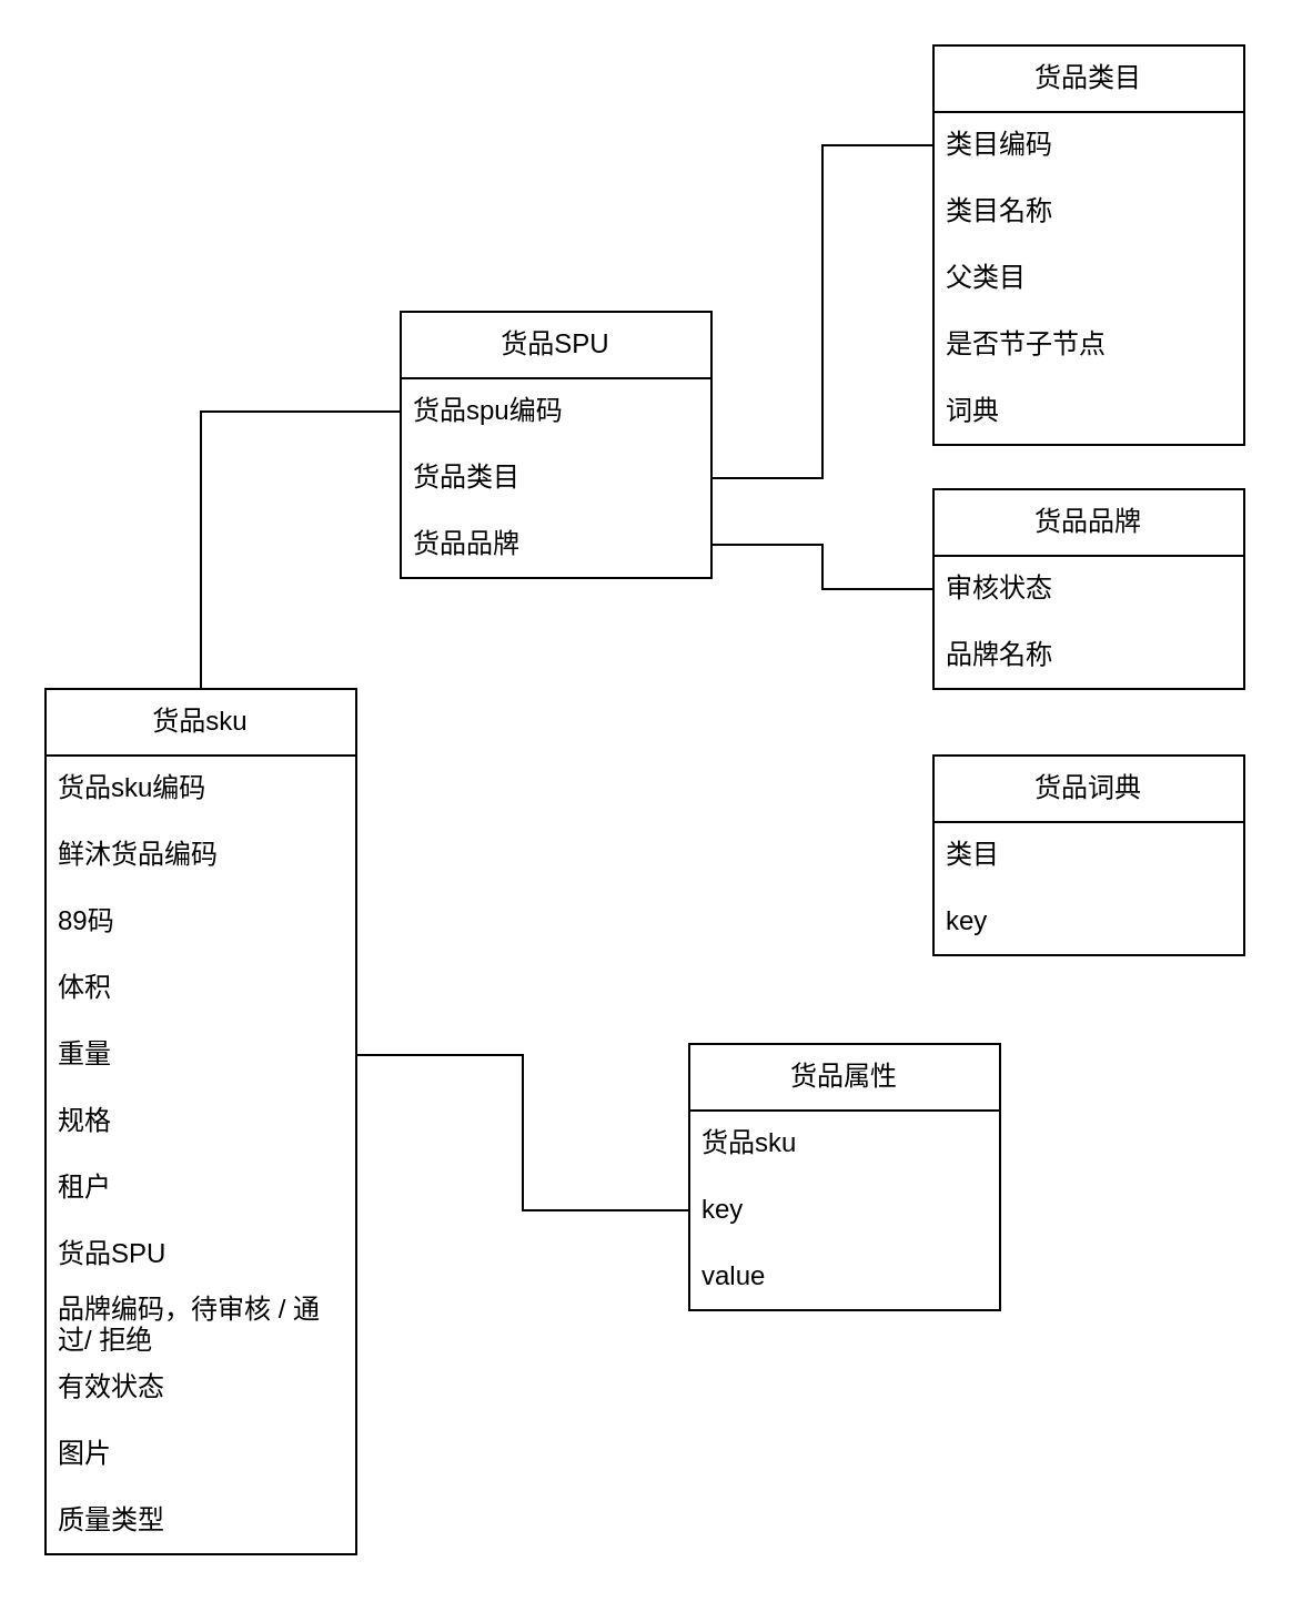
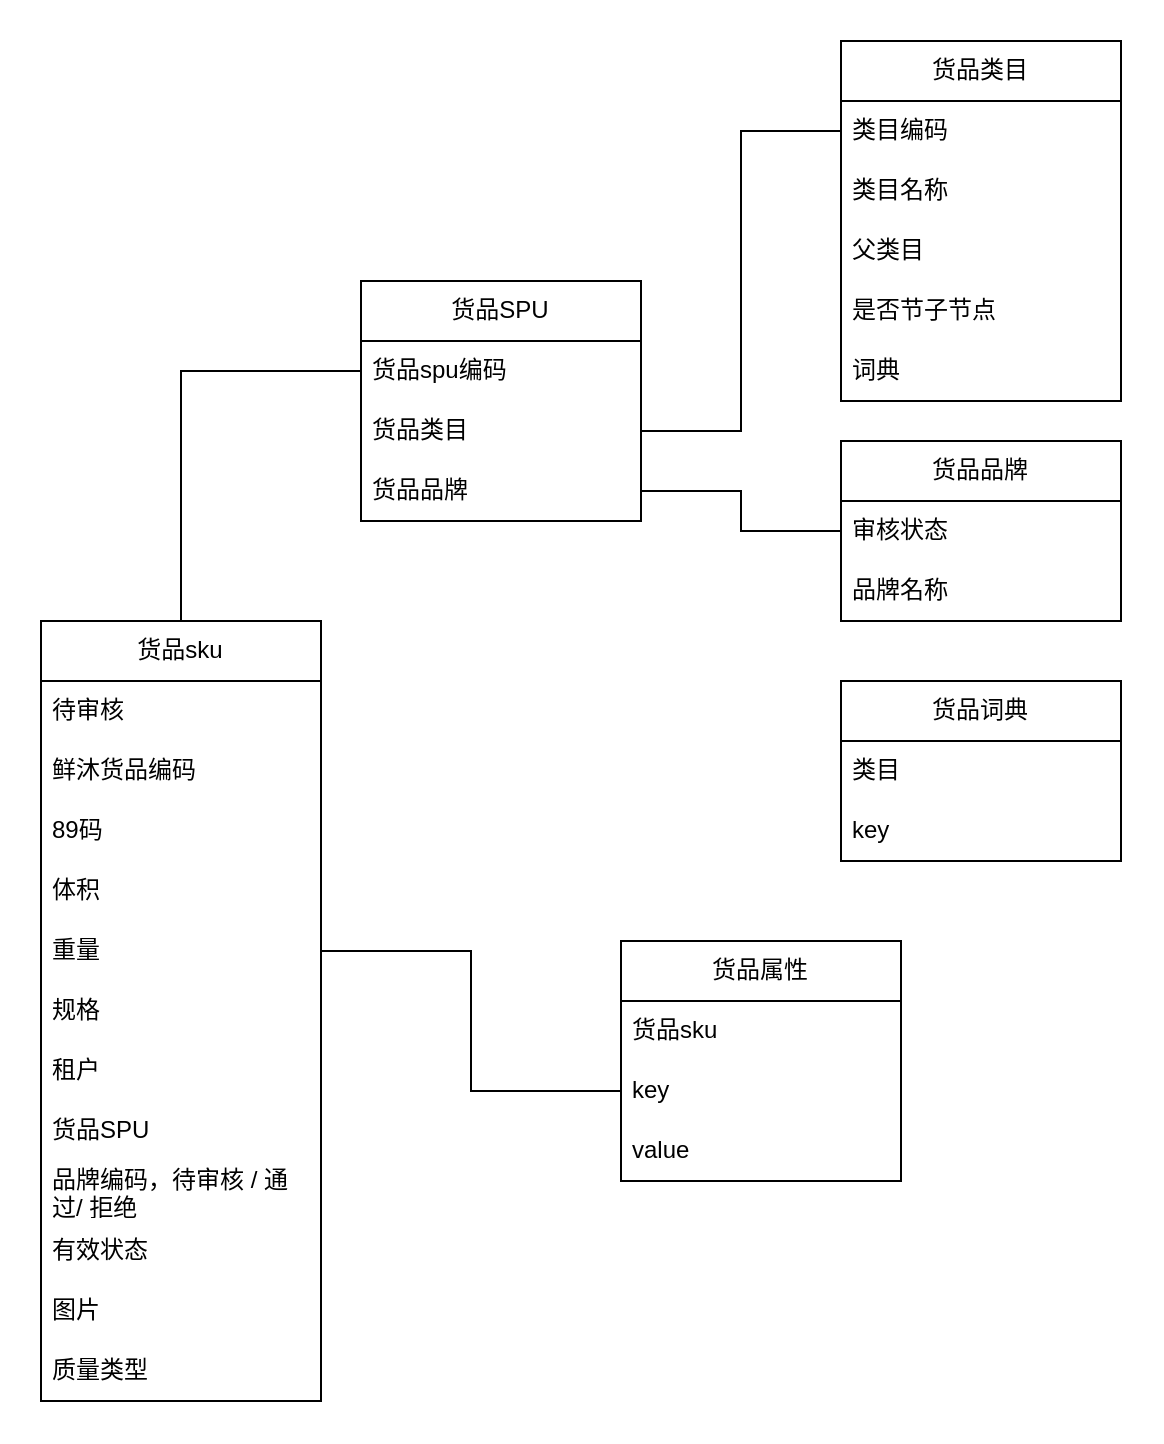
  <mxCell id="0" />
  <mxCell id="1" parent="0" />
  <mxCell id="2" value="货品sku" style="swimlane;fontStyle=0;childLayout=stackLayout;horizontal=1;startSize=30;horizontalStack=0;resizeParent=1;resizeParentMax=0;resizeLast=0;collapsible=1;marginBottom=0;whiteSpace=wrap;html=1;" vertex="1" parent="1"><mxGeometry x="20" y="310" width="140" height="390" as="geometry" /></mxCell>
- <mxCell id="3" value="货品sku编码" style="text;strokeColor=none;fillColor=none;align=left;verticalAlign=middle;spacingLeft=4;spacingRight=4;overflow=hidden;points=[[0,0.5],[1,0.5]];portConstraint=eastwest;rotatable=0;whiteSpace=wrap;html=1;" vertex="1" parent="2"><mxGeometry y="30" width="140" height="30" as="geometry" /></mxCell>
+ <mxCell id="3" value="待审核" style="text;strokeColor=none;fillColor=none;align=left;verticalAlign=middle;spacingLeft=4;spacingRight=4;overflow=hidden;points=[[0,0.5],[1,0.5]];portConstraint=eastwest;rotatable=0;whiteSpace=wrap;html=1;" vertex="1" parent="2"><mxGeometry y="30" width="140" height="30" as="geometry" /></mxCell>
  <mxCell id="4" value="鲜沐货品编码" style="text;strokeColor=none;fillColor=none;align=left;verticalAlign=middle;spacingLeft=4;spacingRight=4;overflow=hidden;points=[[0,0.5],[1,0.5]];portConstraint=eastwest;rotatable=0;whiteSpace=wrap;html=1;" vertex="1" parent="2"><mxGeometry y="60" width="140" height="30" as="geometry" /></mxCell>
  <mxCell id="5" value="89码" style="text;strokeColor=none;fillColor=none;align=left;verticalAlign=middle;spacingLeft=4;spacingRight=4;overflow=hidden;points=[[0,0.5],[1,0.5]];portConstraint=eastwest;rotatable=0;whiteSpace=wrap;html=1;" vertex="1" parent="2"><mxGeometry y="90" width="140" height="30" as="geometry" /></mxCell>
  <mxCell id="6" value="体积" style="text;strokeColor=none;fillColor=none;align=left;verticalAlign=middle;spacingLeft=4;spacingRight=4;overflow=hidden;points=[[0,0.5],[1,0.5]];portConstraint=eastwest;rotatable=0;whiteSpace=wrap;html=1;" vertex="1" parent="2"><mxGeometry y="120" width="140" height="30" as="geometry" /></mxCell>
  <mxCell id="7" value="重量" style="text;strokeColor=none;fillColor=none;align=left;verticalAlign=middle;spacingLeft=4;spacingRight=4;overflow=hidden;points=[[0,0.5],[1,0.5]];portConstraint=eastwest;rotatable=0;whiteSpace=wrap;html=1;" vertex="1" parent="2"><mxGeometry y="150" width="140" height="30" as="geometry" /></mxCell>
  <mxCell id="8" value="规格" style="text;strokeColor=none;fillColor=none;align=left;verticalAlign=middle;spacingLeft=4;spacingRight=4;overflow=hidden;points=[[0,0.5],[1,0.5]];portConstraint=eastwest;rotatable=0;whiteSpace=wrap;html=1;" vertex="1" parent="2"><mxGeometry y="180" width="140" height="30" as="geometry" /></mxCell>
  <mxCell id="9" value="租户" style="text;strokeColor=none;fillColor=none;align=left;verticalAlign=middle;spacingLeft=4;spacingRight=4;overflow=hidden;points=[[0,0.5],[1,0.5]];portConstraint=eastwest;rotatable=0;whiteSpace=wrap;html=1;" vertex="1" parent="2"><mxGeometry y="210" width="140" height="30" as="geometry" /></mxCell>
  <mxCell id="10" value="货品SPU" style="text;strokeColor=none;fillColor=none;align=left;verticalAlign=middle;spacingLeft=4;spacingRight=4;overflow=hidden;points=[[0,0.5],[1,0.5]];portConstraint=eastwest;rotatable=0;whiteSpace=wrap;html=1;" vertex="1" parent="2"><mxGeometry y="240" width="140" height="30" as="geometry" /></mxCell>
  <mxCell id="11" value="品牌编码，待审核 / 通过/ 拒绝" style="text;strokeColor=none;fillColor=none;align=left;verticalAlign=middle;spacingLeft=4;spacingRight=4;overflow=hidden;points=[[0,0.5],[1,0.5]];portConstraint=eastwest;rotatable=0;whiteSpace=wrap;html=1;" vertex="1" parent="2"><mxGeometry y="270" width="140" height="30" as="geometry" /></mxCell>
  <mxCell id="12" value="有效状态" style="text;strokeColor=none;fillColor=none;align=left;verticalAlign=middle;spacingLeft=4;spacingRight=4;overflow=hidden;points=[[0,0.5],[1,0.5]];portConstraint=eastwest;rotatable=0;whiteSpace=wrap;html=1;" vertex="1" parent="2"><mxGeometry y="300" width="140" height="30" as="geometry" /></mxCell>
  <mxCell id="13" value="图片" style="text;strokeColor=none;fillColor=none;align=left;verticalAlign=middle;spacingLeft=4;spacingRight=4;overflow=hidden;points=[[0,0.5],[1,0.5]];portConstraint=eastwest;rotatable=0;whiteSpace=wrap;html=1;" vertex="1" parent="2"><mxGeometry y="330" width="140" height="30" as="geometry" /></mxCell>
  <mxCell id="14" value="质量类型" style="text;strokeColor=none;fillColor=none;align=left;verticalAlign=middle;spacingLeft=4;spacingRight=4;overflow=hidden;points=[[0,0.5],[1,0.5]];portConstraint=eastwest;rotatable=0;whiteSpace=wrap;html=1;" vertex="1" parent="2"><mxGeometry y="360" width="140" height="30" as="geometry" /></mxCell>
  <mxCell id="15" value="货品属性" style="swimlane;fontStyle=0;childLayout=stackLayout;horizontal=1;startSize=30;horizontalStack=0;resizeParent=1;resizeParentMax=0;resizeLast=0;collapsible=1;marginBottom=0;whiteSpace=wrap;html=1;" vertex="1" parent="1"><mxGeometry x="310" y="470" width="140" height="120" as="geometry" /></mxCell>
  <mxCell id="16" value="货品sku" style="text;strokeColor=none;fillColor=none;align=left;verticalAlign=middle;spacingLeft=4;spacingRight=4;overflow=hidden;points=[[0,0.5],[1,0.5]];portConstraint=eastwest;rotatable=0;whiteSpace=wrap;html=1;" vertex="1" parent="15"><mxGeometry y="30" width="140" height="30" as="geometry" /></mxCell>
  <mxCell id="17" value="key" style="text;strokeColor=none;fillColor=none;align=left;verticalAlign=middle;spacingLeft=4;spacingRight=4;overflow=hidden;points=[[0,0.5],[1,0.5]];portConstraint=eastwest;rotatable=0;whiteSpace=wrap;html=1;" vertex="1" parent="15"><mxGeometry y="60" width="140" height="30" as="geometry" /></mxCell>
  <mxCell id="18" value="value" style="text;strokeColor=none;fillColor=none;align=left;verticalAlign=middle;spacingLeft=4;spacingRight=4;overflow=hidden;points=[[0,0.5],[1,0.5]];portConstraint=eastwest;rotatable=0;whiteSpace=wrap;html=1;" vertex="1" parent="15"><mxGeometry y="90" width="140" height="30" as="geometry" /></mxCell>
  <mxCell id="19" style="edgeStyle=orthogonalEdgeStyle;rounded=0;orthogonalLoop=1;jettySize=auto;html=1;exitX=1;exitY=0.5;exitDx=0;exitDy=0;endArrow=none;endFill=0;" edge="1" parent="1" source="7" target="17"><mxGeometry relative="1" as="geometry" /></mxCell>
  <mxCell id="20" value="货品SPU" style="swimlane;fontStyle=0;childLayout=stackLayout;horizontal=1;startSize=30;horizontalStack=0;resizeParent=1;resizeParentMax=0;resizeLast=0;collapsible=1;marginBottom=0;whiteSpace=wrap;html=1;" vertex="1" parent="1"><mxGeometry x="180" y="140" width="140" height="120" as="geometry" /></mxCell>
  <mxCell id="21" value="货品spu编码" style="text;strokeColor=none;fillColor=none;align=left;verticalAlign=middle;spacingLeft=4;spacingRight=4;overflow=hidden;points=[[0,0.5],[1,0.5]];portConstraint=eastwest;rotatable=0;whiteSpace=wrap;html=1;" vertex="1" parent="20"><mxGeometry y="30" width="140" height="30" as="geometry" /></mxCell>
  <mxCell id="22" value="货品类目" style="text;strokeColor=none;fillColor=none;align=left;verticalAlign=middle;spacingLeft=4;spacingRight=4;overflow=hidden;points=[[0,0.5],[1,0.5]];portConstraint=eastwest;rotatable=0;whiteSpace=wrap;html=1;" vertex="1" parent="20"><mxGeometry y="60" width="140" height="30" as="geometry" /></mxCell>
  <mxCell id="23" value="货品品牌" style="text;strokeColor=none;fillColor=none;align=left;verticalAlign=middle;spacingLeft=4;spacingRight=4;overflow=hidden;points=[[0,0.5],[1,0.5]];portConstraint=eastwest;rotatable=0;whiteSpace=wrap;html=1;" vertex="1" parent="20"><mxGeometry y="90" width="140" height="30" as="geometry" /></mxCell>
  <mxCell id="24" value="货品类目" style="swimlane;fontStyle=0;childLayout=stackLayout;horizontal=1;startSize=30;horizontalStack=0;resizeParent=1;resizeParentMax=0;resizeLast=0;collapsible=1;marginBottom=0;whiteSpace=wrap;html=1;" vertex="1" parent="1"><mxGeometry x="420" y="20" width="140" height="180" as="geometry" /></mxCell>
  <mxCell id="25" value="类目编码" style="text;strokeColor=none;fillColor=none;align=left;verticalAlign=middle;spacingLeft=4;spacingRight=4;overflow=hidden;points=[[0,0.5],[1,0.5]];portConstraint=eastwest;rotatable=0;whiteSpace=wrap;html=1;" vertex="1" parent="24"><mxGeometry y="30" width="140" height="30" as="geometry" /></mxCell>
  <mxCell id="26" value="类目名称" style="text;strokeColor=none;fillColor=none;align=left;verticalAlign=middle;spacingLeft=4;spacingRight=4;overflow=hidden;points=[[0,0.5],[1,0.5]];portConstraint=eastwest;rotatable=0;whiteSpace=wrap;html=1;" vertex="1" parent="24"><mxGeometry y="60" width="140" height="30" as="geometry" /></mxCell>
  <mxCell id="27" value="父类目" style="text;strokeColor=none;fillColor=none;align=left;verticalAlign=middle;spacingLeft=4;spacingRight=4;overflow=hidden;points=[[0,0.5],[1,0.5]];portConstraint=eastwest;rotatable=0;whiteSpace=wrap;html=1;" vertex="1" parent="24"><mxGeometry y="90" width="140" height="30" as="geometry" /></mxCell>
  <mxCell id="28" value="是否节子节点" style="text;strokeColor=none;fillColor=none;align=left;verticalAlign=middle;spacingLeft=4;spacingRight=4;overflow=hidden;points=[[0,0.5],[1,0.5]];portConstraint=eastwest;rotatable=0;whiteSpace=wrap;html=1;" vertex="1" parent="24"><mxGeometry y="120" width="140" height="30" as="geometry" /></mxCell>
  <mxCell id="29" value="词典" style="text;strokeColor=none;fillColor=none;align=left;verticalAlign=middle;spacingLeft=4;spacingRight=4;overflow=hidden;points=[[0,0.5],[1,0.5]];portConstraint=eastwest;rotatable=0;whiteSpace=wrap;html=1;" vertex="1" parent="24"><mxGeometry y="150" width="140" height="30" as="geometry" /></mxCell>
  <mxCell id="30" value="货品品牌" style="swimlane;fontStyle=0;childLayout=stackLayout;horizontal=1;startSize=30;horizontalStack=0;resizeParent=1;resizeParentMax=0;resizeLast=0;collapsible=1;marginBottom=0;whiteSpace=wrap;html=1;" vertex="1" parent="1"><mxGeometry x="420" y="220" width="140" height="90" as="geometry" /></mxCell>
  <mxCell id="31" value="审核状态" style="text;strokeColor=none;fillColor=none;align=left;verticalAlign=middle;spacingLeft=4;spacingRight=4;overflow=hidden;points=[[0,0.5],[1,0.5]];portConstraint=eastwest;rotatable=0;whiteSpace=wrap;html=1;" vertex="1" parent="30"><mxGeometry y="30" width="140" height="30" as="geometry" /></mxCell>
  <mxCell id="32" value="品牌名称" style="text;strokeColor=none;fillColor=none;align=left;verticalAlign=middle;spacingLeft=4;spacingRight=4;overflow=hidden;points=[[0,0.5],[1,0.5]];portConstraint=eastwest;rotatable=0;whiteSpace=wrap;html=1;" vertex="1" parent="30"><mxGeometry y="60" width="140" height="30" as="geometry" /></mxCell>
  <mxCell id="33" style="edgeStyle=orthogonalEdgeStyle;rounded=0;orthogonalLoop=1;jettySize=auto;html=1;exitX=1;exitY=0.5;exitDx=0;exitDy=0;endArrow=none;endFill=0;" edge="1" parent="1" source="22" target="25"><mxGeometry relative="1" as="geometry" /></mxCell>
  <mxCell id="34" style="edgeStyle=orthogonalEdgeStyle;rounded=0;orthogonalLoop=1;jettySize=auto;html=1;exitX=1;exitY=0.5;exitDx=0;exitDy=0;endArrow=none;endFill=0;" edge="1" parent="1" source="23" target="31"><mxGeometry relative="1" as="geometry" /></mxCell>
  <mxCell id="35" style="edgeStyle=orthogonalEdgeStyle;rounded=0;orthogonalLoop=1;jettySize=auto;html=1;exitX=0;exitY=0.5;exitDx=0;exitDy=0;endArrow=none;endFill=0;" edge="1" parent="1" source="21" target="2"><mxGeometry relative="1" as="geometry" /></mxCell>
  <mxCell id="36" value="货品词典" style="swimlane;fontStyle=0;childLayout=stackLayout;horizontal=1;startSize=30;horizontalStack=0;resizeParent=1;resizeParentMax=0;resizeLast=0;collapsible=1;marginBottom=0;whiteSpace=wrap;html=1;" vertex="1" parent="1"><mxGeometry x="420" y="340" width="140" height="90" as="geometry" /></mxCell>
  <mxCell id="37" value="类目" style="text;strokeColor=none;fillColor=none;align=left;verticalAlign=middle;spacingLeft=4;spacingRight=4;overflow=hidden;points=[[0,0.5],[1,0.5]];portConstraint=eastwest;rotatable=0;whiteSpace=wrap;html=1;" vertex="1" parent="36"><mxGeometry y="30" width="140" height="30" as="geometry" /></mxCell>
  <mxCell id="38" value="key" style="text;strokeColor=none;fillColor=none;align=left;verticalAlign=middle;spacingLeft=4;spacingRight=4;overflow=hidden;points=[[0,0.5],[1,0.5]];portConstraint=eastwest;rotatable=0;whiteSpace=wrap;html=1;" vertex="1" parent="36"><mxGeometry y="60" width="140" height="30" as="geometry" /></mxCell>
